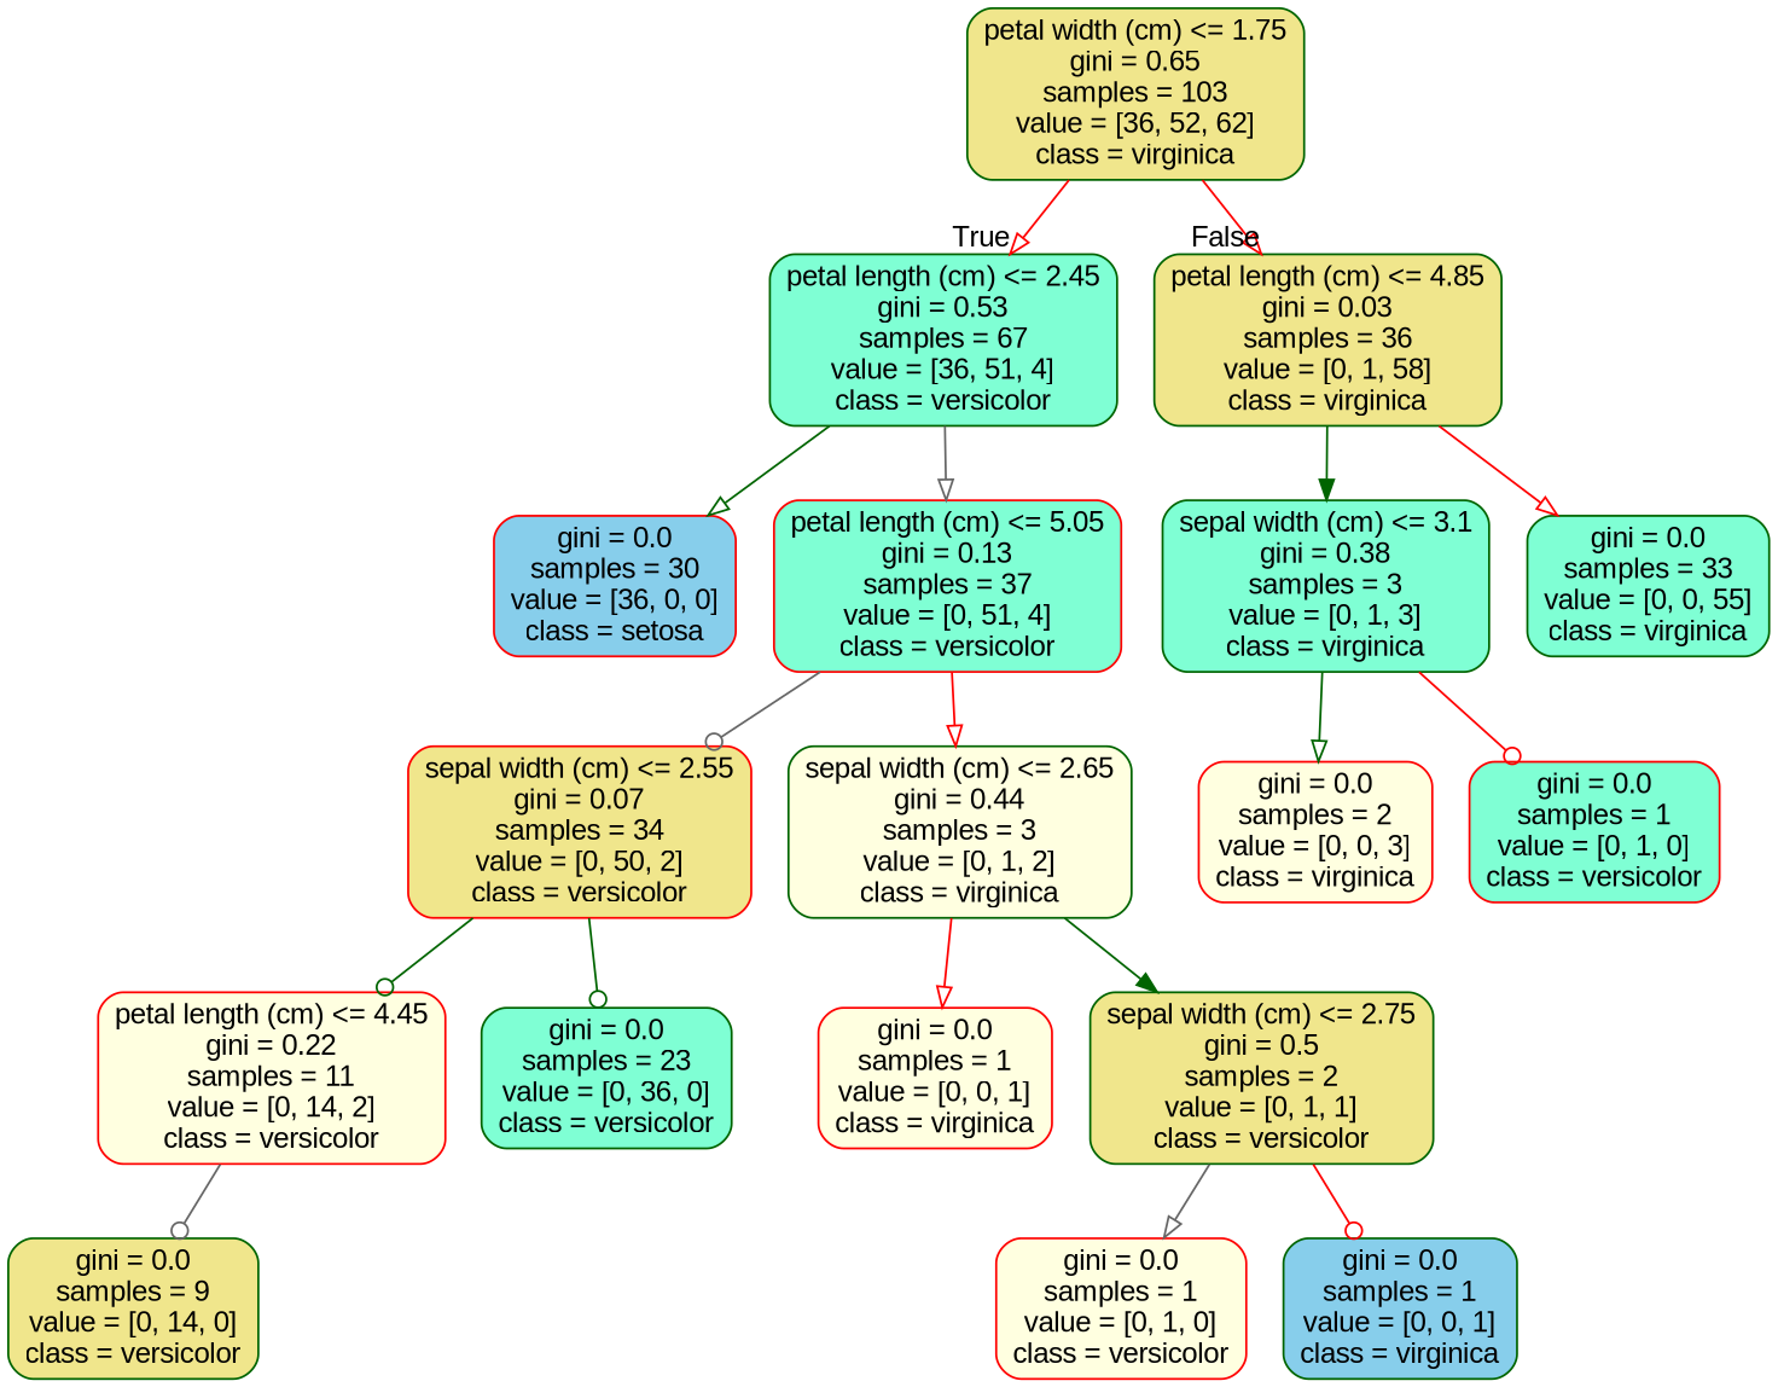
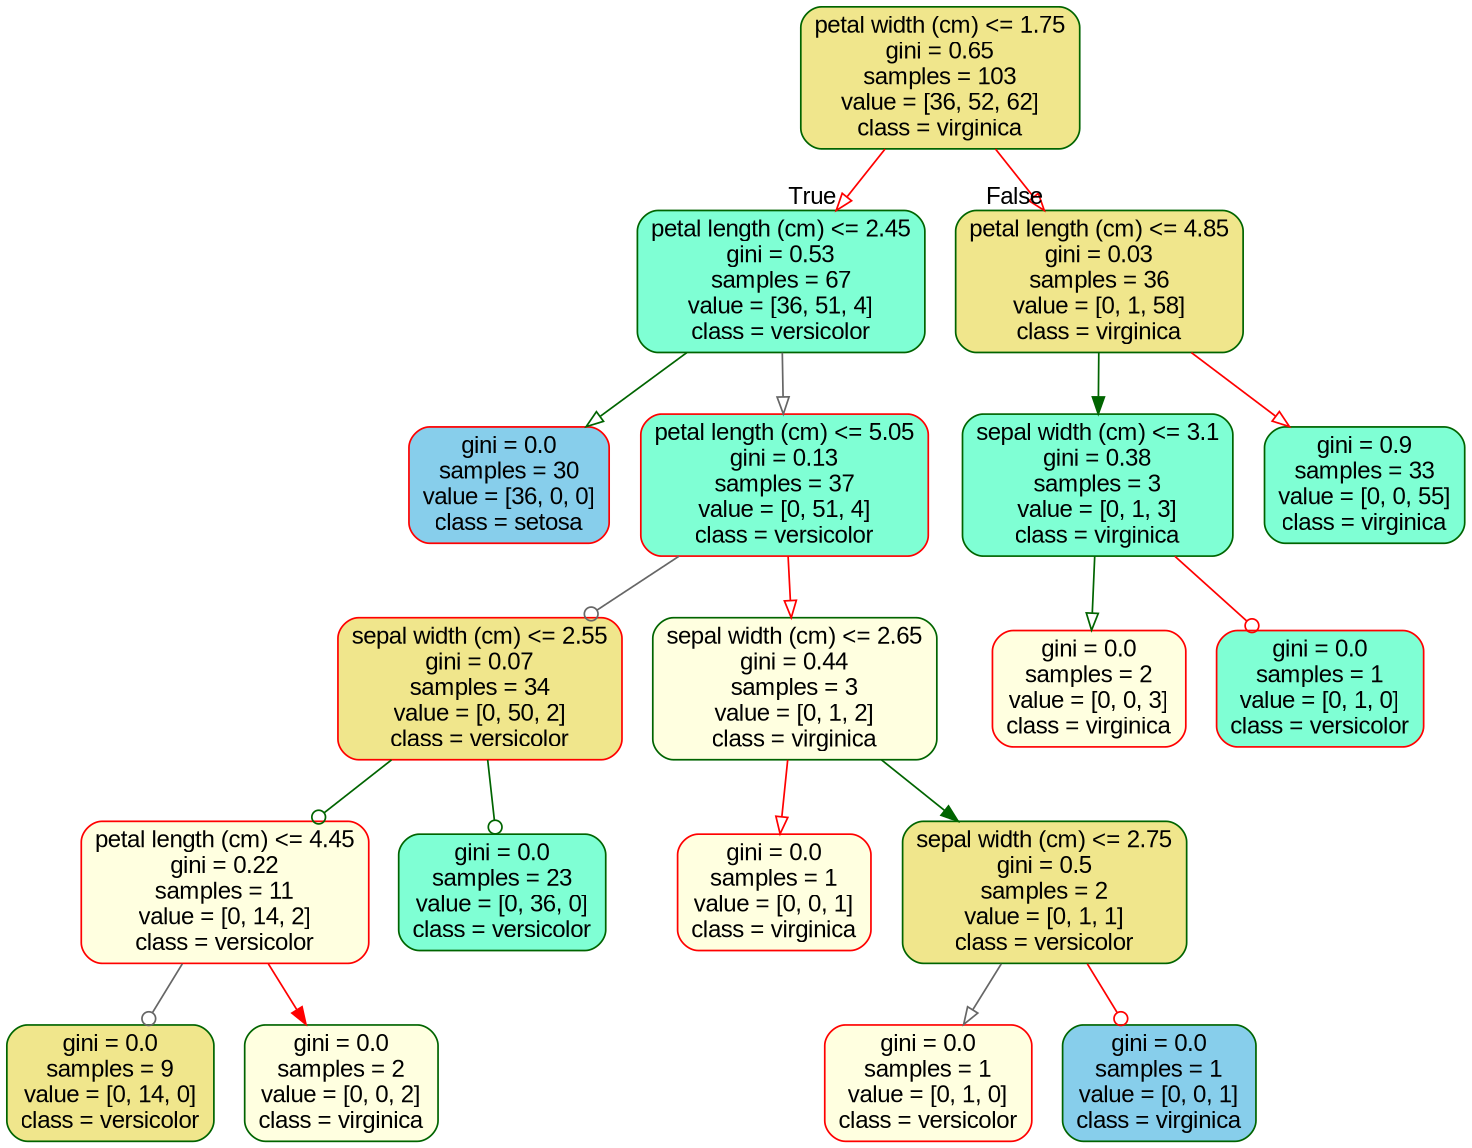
  digraph {
    fontname="Liberation Sans"
    node [color=darkgreen fillcolor=aquamarine fontname="Liberation Sans" shape=box style="filled, rounded"]
    edge [arrowhead=onormal color=red fontname="Liberation Sans"]
    n1 [fillcolor=khaki label="petal width (cm) <= 1.75\ngini = 0.65\nsamples = 103\nvalue = [36, 52, 62]\nclass = virginica"]
    n2 [label="petal length (cm) <= 2.45\ngini = 0.53\nsamples = 67\nvalue = [36, 51, 4]\nclass = versicolor"]
    n3 [fillcolor=khaki label="petal length (cm) <= 4.85\ngini = 0.03\nsamples = 36\nvalue = [0, 1, 58]\nclass = virginica"]
    n4 [color=red fillcolor=skyblue label="gini = 0.0\nsamples = 30\nvalue = [36, 0, 0]\nclass = setosa"]
    n5 [color=red label="petal length (cm) <= 5.05\ngini = 0.13\nsamples = 37\nvalue = [0, 51, 4]\nclass = versicolor"]
    n6 [label="sepal width (cm) <= 3.1\ngini = 0.38\nsamples = 3\nvalue = [0, 1, 3]\nclass = virginica"]
-   n7 [label="gini = 0.0\nsamples = 33\nvalue = [0, 0, 55]\nclass = virginica"]
+   n7 [label="gini = 0.9\nsamples = 33\nvalue = [0, 0, 55]\nclass = virginica"]
    n8 [color=red fillcolor=khaki label="sepal width (cm) <= 2.55\ngini = 0.07\nsamples = 34\nvalue = [0, 50, 2]\nclass = versicolor"]
    n9 [fillcolor=lightyellow label="sepal width (cm) <= 2.65\ngini = 0.44\nsamples = 3\nvalue = [0, 1, 2]\nclass = virginica"]
    n10 [color=red fillcolor=lightyellow label="petal length (cm) <= 4.45\ngini = 0.22\nsamples = 11\nvalue = [0, 14, 2]\nclass = versicolor"]
    n11 [label="gini = 0.0\nsamples = 23\nvalue = [0, 36, 0]\nclass = versicolor"]
    n12 [color=red fillcolor=lightyellow label="gini = 0.0\nsamples = 1\nvalue = [0, 0, 1]\nclass = virginica"]
    n13 [fillcolor=khaki label="sepal width (cm) <= 2.75\ngini = 0.5\nsamples = 2\nvalue = [0, 1, 1]\nclass = versicolor"]
    n14 [fillcolor=khaki label="gini = 0.0\nsamples = 9\nvalue = [0, 14, 0]\nclass = versicolor"]
+   n15 [fillcolor=lightyellow label="gini = 0.0\nsamples = 2\nvalue = [0, 0, 2]\nclass = virginica"]
    n16 [color=red fillcolor=lightyellow label="gini = 0.0\nsamples = 1\nvalue = [0, 1, 0]\nclass = versicolor"]
    n17 [fillcolor=skyblue label="gini = 0.0\nsamples = 1\nvalue = [0, 0, 1]\nclass = virginica"]
    n18 [color=red fillcolor=lightyellow label="gini = 0.0\nsamples = 2\nvalue = [0, 0, 3]\nclass = virginica"]
    n19 [color=red label="gini = 0.0\nsamples = 1\nvalue = [0, 1, 0]\nclass = versicolor"]
    n1 -> n2 [headlabel=True labelangle=45 labeldistance=2.5]
    n1 -> n3 [headlabel=False labelangle=-45 labeldistance=2.5]
    n2 -> n4 [color=darkgreen]
    n2 -> n5 [color=gray40]
    n3 -> n6 [arrowhead=normal color=darkgreen]
    n3 -> n7
    n5 -> n8 [arrowhead=odot color=gray40]
    n5 -> n9
    n6 -> n18 [color=darkgreen]
    n6 -> n19 [arrowhead=odot]
    n8 -> n10 [arrowhead=odot color=darkgreen]
    n8 -> n11 [arrowhead=odot color=darkgreen]
    n9 -> n12
    n9 -> n13 [arrowhead=normal color=darkgreen]
    n10 -> n14 [arrowhead=odot color=gray40]
+   n10 -> n15 [arrowhead=normal]
    n13 -> n16 [color=gray40]
    n13 -> n17 [arrowhead=odot]
  }
